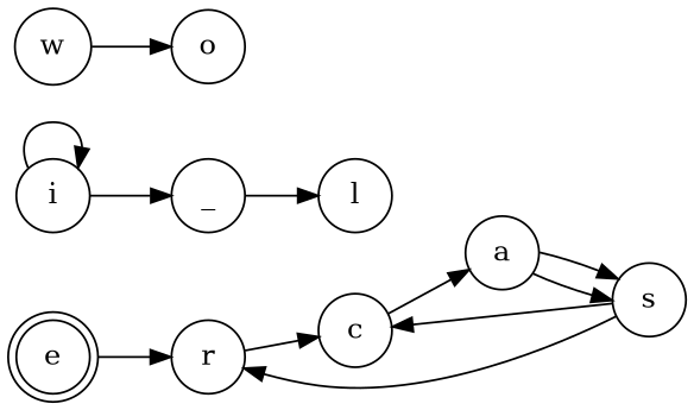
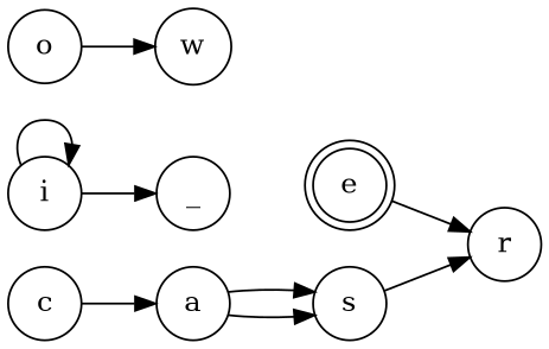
  digraph {
    rankdir=LR
    node [color=black shape=circle]
    e [shape=doublecircle]
    r
    c
    a
    s
    i
    _
-   l
    o
    w
    e -> r
-   r -> c
    c -> a
    a -> s
    a -> s
    s -> r
-   s -> c
    i -> i
    i -> _
-   _ -> l
-   w -> o
+   o -> w
  }
